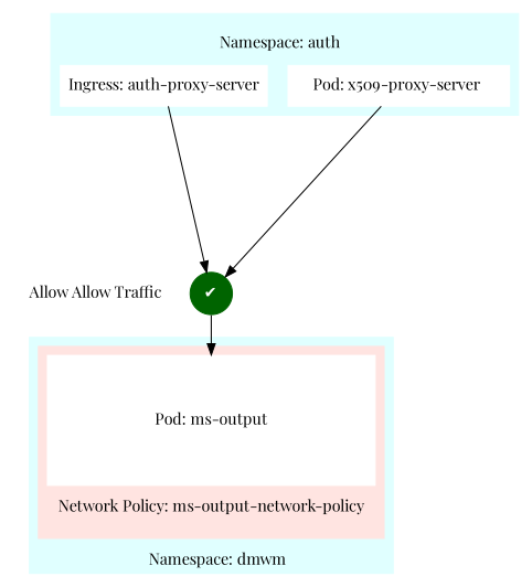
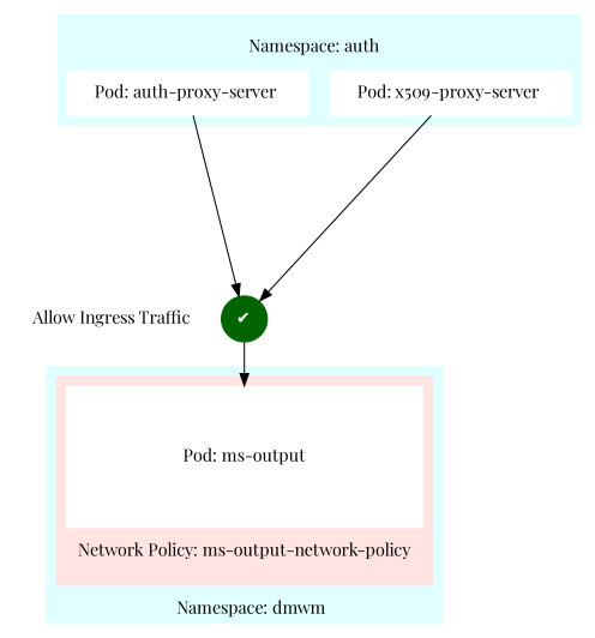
  digraph {
    fontname="Playfair Display"
    rank=same
    rankdir=TB
    node [color=white fontname="Playfair Display" margin=0.1 shape=box style=filled]
    edge [fontname="Playfair Display"]
-   n1 [label="Ingress: auth-proxy-server"]
+   n1 [label="    Pod: auth-proxy-server     "]
    n2 [label="    Pod: x509-proxy-server     "]
    n3 [label="            Pod: ms-output            " labeljust=c margin=0.7]
    n4 [color=darkgreen fontcolor=white label=<&#10004;> shape=circle margin=""]
-   n5 [label="Allow Allow Traffic" margin=0 shape="" style=""]
+   n5 [label="Allow Ingress Traffic" margin=0 shape="" style=""]
    subgraph cluster_1 {
      color=lightcyan
      label=" \n                      Namespace: auth                        "
      labeljust=c
      style=filled
      n1
      n2
    }
    subgraph cluster_2 {
      color=lightcyan
      label="   Namespace: dmwm"
      labeljust=c
      labelloc=b
      style=filled
      subgraph cluster_3 {
        color=mistyrose
        label="Network Policy: ms-output-network-policy\n\n"
        labeljust=c
        labelloc=b
        nodesep=1
        style=filled
        n3
      }
    }
    subgraph cluster_4 {
      color=white
      n4
      n5
    }
    n1 -> n4 [minlen=4]
    n2 -> n4
    n4 -> n3
  }
